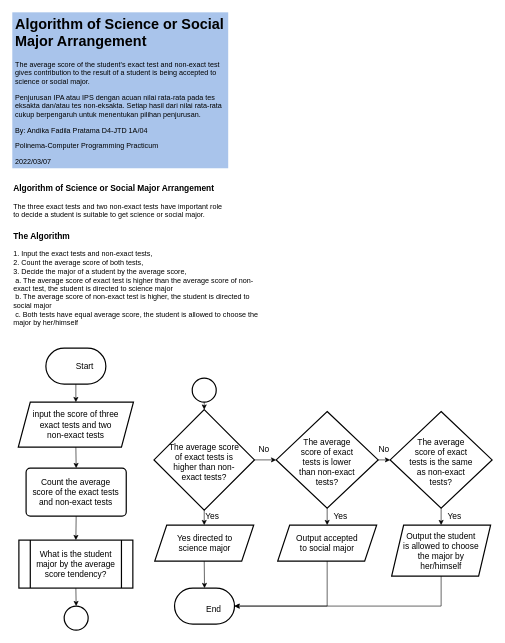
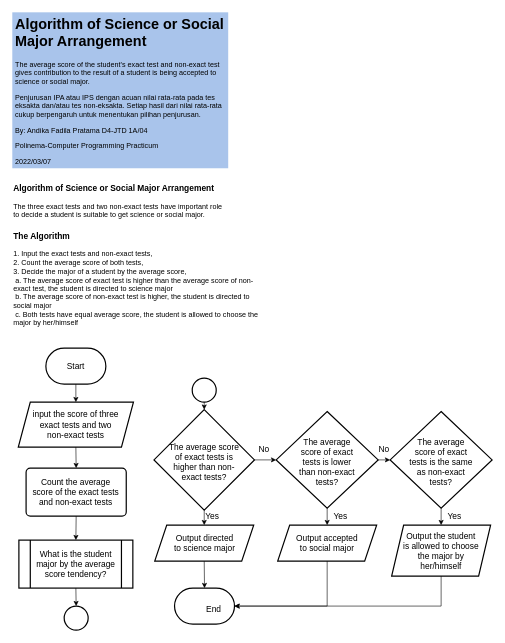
  <mxCell id="0" />
  <mxCell id="1" parent="0" />
  <mxCell id="2" value="" style="shape=parallelogram;perimeter=parallelogramPerimeter;whiteSpace=wrap;html=1;fixedSize=1;fontSize=14;strokeWidth=2;fillColor=none;" vertex="1" parent="1"><mxGeometry x="257.5" y="875" width="165" height="60" as="geometry" /></mxCell>
  <mxCell id="3" value="" style="shape=process;whiteSpace=wrap;html=1;backgroundOutline=1;fontSize=14;strokeWidth=2;fillColor=none;" vertex="1" parent="1"><mxGeometry x="31" y="900" width="190" height="80" as="geometry" /></mxCell>
  <mxCell id="4" value="" style="strokeWidth=2;html=1;shape=mxgraph.flowchart.decision;whiteSpace=wrap;fontSize=14;fillColor=none;" vertex="1" parent="1"><mxGeometry x="256.25" y="682.5" width="167.5" height="167.5" as="geometry" /></mxCell>
  <mxCell id="5" value="&lt;h1&gt;Algorithm of Science or Social Major Arrangement&lt;br&gt;&lt;/h1&gt;&lt;p&gt;The average score of the student's exact test and non-exact test gives contribution to the result of a student is being accepted to science or social major.&lt;br&gt;&lt;/p&gt;&lt;p&gt;Penjurusan IPA atau IPS dengan acuan nilai rata-rata pada tes eksakta dan/atau tes non-eksakta. Setiap hasil dari nilai rata-rata cukup berpengaruh untuk menentukan pilihan penjurusan.&lt;/p&gt;&lt;p&gt;By: Andika Fadila Pratama D4-JTD 1A/04&lt;/p&gt;&lt;p&gt;Polinema-Computer Programming Practicum&lt;/p&gt;&lt;p&gt;2022/03/07&lt;br&gt;&lt;/p&gt;" style="text;html=1;strokeColor=none;fillColor=#A9C4EB;spacing=5;spacingTop=-20;whiteSpace=wrap;overflow=hidden;rounded=0;" vertex="1" parent="1"><mxGeometry x="20" y="20" width="360" height="260" as="geometry" /></mxCell>
  <mxCell id="6" value="&lt;div align=&quot;left&quot;&gt;&lt;font size=&quot;1&quot;&gt;&lt;b style=&quot;font-size: 14px&quot;&gt;Algorithm of Science or Social Major Arrangement&lt;/b&gt;&lt;/font&gt;&lt;/div&gt;&lt;div align=&quot;left&quot;&gt;&lt;b&gt;&lt;br&gt;&lt;/b&gt;&lt;/div&gt;&lt;div align=&quot;left&quot;&gt;The three exact tests and two non-exact tests have important role to decide a student is suitable to get science or social major.&lt;br&gt;&lt;/div&gt;" style="text;html=1;strokeColor=none;fillColor=none;align=left;verticalAlign=middle;whiteSpace=wrap;rounded=0;" vertex="1" parent="1"><mxGeometry x="20" y="300" width="360" height="70" as="geometry" /></mxCell>
  <mxCell id="7" value="&lt;div style=&quot;font-size: 12px&quot; align=&quot;left&quot;&gt;&lt;font size=&quot;1&quot;&gt;&lt;b&gt;&lt;font style=&quot;font-size: 14px&quot;&gt;The Algorithm&lt;/font&gt;&lt;/b&gt;&lt;/font&gt;&lt;/div&gt;&lt;div style=&quot;font-size: 12px&quot; align=&quot;left&quot;&gt;&lt;font style=&quot;font-size: 12px&quot;&gt;&lt;br&gt;&lt;/font&gt;&lt;/div&gt;&lt;div style=&quot;font-size: 12px&quot; align=&quot;left&quot;&gt;&lt;font style=&quot;font-size: 12px&quot;&gt;1. Input the exact tests and non-exact tests,&lt;/font&gt;&lt;/div&gt;&lt;div style=&quot;font-size: 12px&quot; align=&quot;left&quot;&gt;&lt;font style=&quot;font-size: 12px&quot;&gt;2. Count the average score of both tests,&lt;/font&gt;&lt;/div&gt;&lt;div style=&quot;font-size: 12px&quot; align=&quot;left&quot;&gt;&lt;font style=&quot;font-size: 12px&quot;&gt;3. Decide the major of a student by the average score,&lt;/font&gt;&lt;/div&gt;&lt;div style=&quot;font-size: 12px&quot; align=&quot;left&quot;&gt;&lt;font style=&quot;font-size: 12px&quot;&gt;&lt;span style=&quot;white-space: pre&quot;&gt; &lt;/span&gt;a. The average score of exact test is higher than the average score of non-exact test, the student is directed to science major&lt;/font&gt;&lt;/div&gt;&lt;div style=&quot;font-size: 12px&quot; align=&quot;left&quot;&gt;&lt;font style=&quot;font-size: 12px&quot;&gt;&lt;span style=&quot;white-space: pre&quot;&gt; &lt;/span&gt;b. The average score of non-exact test is higher, the student is directed to social major&lt;/font&gt;&lt;/div&gt;&lt;div style=&quot;font-size: 12px&quot; align=&quot;left&quot;&gt;&lt;font style=&quot;font-size: 12px&quot;&gt;&lt;span style=&quot;white-space: pre&quot;&gt; &lt;/span&gt;c. Both tests have equal average score, the student is allowed to choose the major by her/himself&lt;br&gt;&lt;/font&gt;&lt;/div&gt;" style="text;html=1;strokeColor=none;fillColor=none;align=left;verticalAlign=middle;whiteSpace=wrap;rounded=0;fontSize=17;" vertex="1" parent="1"><mxGeometry x="20" y="380" width="430" height="170" as="geometry" /></mxCell>
  <mxCell id="8" value="" style="strokeWidth=2;html=1;shape=mxgraph.flowchart.terminator;whiteSpace=wrap;fontSize=14;fillColor=none;" vertex="1" parent="1"><mxGeometry x="76" y="580" width="100" height="60" as="geometry" /></mxCell>
- <mxCell id="9" value="Start" style="text;html=1;strokeColor=none;fillColor=none;align=center;verticalAlign=middle;whiteSpace=wrap;rounded=0;fontSize=14;" vertex="1" parent="1"><mxGeometry x="111" y="595" width="60" height="30" as="geometry" /></mxCell>
+ <mxCell id="9" value="Start" style="text;html=1;strokeColor=none;fillColor=none;align=center;verticalAlign=middle;whiteSpace=wrap;rounded=0;fontSize=14;" vertex="1" parent="1"><mxGeometry x="96" y="595" width="60" height="30" as="geometry" /></mxCell>
  <mxCell id="10" value="" style="shape=parallelogram;perimeter=parallelogramPerimeter;whiteSpace=wrap;html=1;fixedSize=1;fontSize=14;fillColor=none;strokeWidth=2;" vertex="1" parent="1"><mxGeometry x="30" y="670" width="192" height="75" as="geometry" /></mxCell>
  <mxCell id="11" value="" style="endArrow=classic;html=1;rounded=0;fontSize=14;exitX=0.5;exitY=1;exitDx=0;exitDy=0;exitPerimeter=0;entryX=0.5;entryY=0;entryDx=0;entryDy=0;" edge="1" parent="1" source="8" target="10"><mxGeometry width="50" height="50" relative="1" as="geometry"><mxPoint x="91" y="570" as="sourcePoint" /><mxPoint x="141" y="520" as="targetPoint" /></mxGeometry></mxCell>
  <mxCell id="12" value="input the score of three exact tests and two non-exact tests" style="text;html=1;strokeColor=none;fillColor=none;align=center;verticalAlign=middle;whiteSpace=wrap;rounded=0;fontSize=14;" vertex="1" parent="1"><mxGeometry x="51" y="682.5" width="150" height="50" as="geometry" /></mxCell>
  <mxCell id="13" value="" style="endArrow=classic;html=1;rounded=0;fontSize=14;exitX=0.5;exitY=1;exitDx=0;exitDy=0;entryX=0.5;entryY=0;entryDx=0;entryDy=0;" edge="1" parent="1" source="10" target="14"><mxGeometry width="50" height="50" relative="1" as="geometry"><mxPoint x="91" y="630" as="sourcePoint" /><mxPoint x="231" y="770" as="targetPoint" /></mxGeometry></mxCell>
  <mxCell id="14" value="" style="rounded=1;whiteSpace=wrap;html=1;absoluteArcSize=1;arcSize=14;strokeWidth=2;fontSize=14;fillColor=none;" vertex="1" parent="1"><mxGeometry x="43" y="780" width="167" height="80" as="geometry" /></mxCell>
  <mxCell id="15" value="What is the student major by the average score tendency?" style="text;html=1;strokeColor=none;fillColor=none;align=center;verticalAlign=middle;whiteSpace=wrap;rounded=0;fontSize=14;" vertex="1" parent="1"><mxGeometry x="51" y="915" width="150" height="50" as="geometry" /></mxCell>
  <mxCell id="16" value="Count the average score of the exact tests and non-exact tests" style="text;html=1;strokeColor=none;fillColor=none;align=center;verticalAlign=middle;whiteSpace=wrap;rounded=0;fontSize=14;" vertex="1" parent="1"><mxGeometry x="51" y="805" width="150" height="30" as="geometry" /></mxCell>
  <mxCell id="17" value="" style="endArrow=classic;html=1;rounded=0;fontSize=14;exitX=0.5;exitY=1;exitDx=0;exitDy=0;entryX=0.5;entryY=0;entryDx=0;entryDy=0;" edge="1" parent="1" source="14" target="3"><mxGeometry width="50" height="50" relative="1" as="geometry"><mxPoint x="91" y="880" as="sourcePoint" /><mxPoint x="151" y="880" as="targetPoint" /></mxGeometry></mxCell>
  <mxCell id="18" value="The average score of exact tests is higher than non-exact tests?" style="text;html=1;strokeColor=none;fillColor=none;align=center;verticalAlign=middle;whiteSpace=wrap;rounded=0;fontSize=14;" vertex="1" parent="1"><mxGeometry x="280" y="745" width="120" height="50" as="geometry" /></mxCell>
  <mxCell id="19" value="" style="endArrow=classic;html=1;rounded=0;fontSize=14;exitX=0.5;exitY=1;exitDx=0;exitDy=0;exitPerimeter=0;entryX=0.5;entryY=0;entryDx=0;entryDy=0;" edge="1" parent="1" source="4" target="2"><mxGeometry width="50" height="50" relative="1" as="geometry"><mxPoint x="305" y="760" as="sourcePoint" /><mxPoint x="340.5" y="870" as="targetPoint" /></mxGeometry></mxCell>
- <mxCell id="20" value="Yes directed to science major" style="text;html=1;strokeColor=none;fillColor=none;align=center;verticalAlign=middle;whiteSpace=wrap;rounded=0;fontSize=14;" vertex="1" parent="1"><mxGeometry x="285.5" y="890" width="110" height="30" as="geometry" /></mxCell>
+ <mxCell id="20" value="Output directed to science major" style="text;html=1;strokeColor=none;fillColor=none;align=center;verticalAlign=middle;whiteSpace=wrap;rounded=0;fontSize=14;" vertex="1" parent="1"><mxGeometry x="285.5" y="890" width="110" height="30" as="geometry" /></mxCell>
  <mxCell id="21" value="Yes" style="text;html=1;strokeColor=none;fillColor=none;align=center;verticalAlign=middle;whiteSpace=wrap;rounded=0;fontSize=14;" vertex="1" parent="1"><mxGeometry x="335.5" y="845" width="35" height="30" as="geometry" /></mxCell>
  <mxCell id="22" value="" style="ellipse;whiteSpace=wrap;html=1;aspect=fixed;fontSize=14;strokeWidth=2;fillColor=none;" vertex="1" parent="1"><mxGeometry x="106.5" y="1010" width="40" height="40" as="geometry" /></mxCell>
  <mxCell id="23" value="" style="endArrow=classic;html=1;rounded=0;fontSize=14;exitX=0.5;exitY=1;exitDx=0;exitDy=0;entryX=0.5;entryY=0;entryDx=0;entryDy=0;" edge="1" parent="1" source="3" target="22"><mxGeometry width="50" height="50" relative="1" as="geometry"><mxPoint x="270" y="880" as="sourcePoint" /><mxPoint x="320" y="830" as="targetPoint" /></mxGeometry></mxCell>
  <mxCell id="24" value="" style="ellipse;whiteSpace=wrap;html=1;aspect=fixed;fontSize=14;strokeWidth=2;fillColor=none;" vertex="1" parent="1"><mxGeometry x="320" y="630" width="40" height="40" as="geometry" /></mxCell>
  <mxCell id="25" value="" style="endArrow=classic;html=1;rounded=0;fontSize=14;exitX=0.5;exitY=1;exitDx=0;exitDy=0;entryX=0.5;entryY=0;entryDx=0;entryDy=0;entryPerimeter=0;" edge="1" parent="1" source="24" target="4"><mxGeometry width="50" height="50" relative="1" as="geometry"><mxPoint x="270" y="810" as="sourcePoint" /><mxPoint x="290" y="690" as="targetPoint" /></mxGeometry></mxCell>
  <mxCell id="26" value="" style="strokeWidth=2;html=1;shape=mxgraph.flowchart.terminator;whiteSpace=wrap;fontSize=14;fillColor=none;" vertex="1" parent="1"><mxGeometry x="290.5" y="980" width="100" height="60" as="geometry" /></mxCell>
  <mxCell id="27" value="End" style="text;html=1;strokeColor=none;fillColor=none;align=center;verticalAlign=middle;whiteSpace=wrap;rounded=0;fontSize=14;" vertex="1" parent="1"><mxGeometry x="325.5" y="1000" width="60" height="30" as="geometry" /></mxCell>
  <mxCell id="28" value="" style="endArrow=classic;html=1;rounded=0;fontSize=14;exitX=0.5;exitY=1;exitDx=0;exitDy=0;entryX=0.5;entryY=0;entryDx=0;entryDy=0;entryPerimeter=0;startArrow=none;" edge="1" parent="1" source="2" target="26"><mxGeometry width="50" height="50" relative="1" as="geometry"><mxPoint x="340.5" y="940" as="sourcePoint" /><mxPoint x="320" y="800" as="targetPoint" /></mxGeometry></mxCell>
  <mxCell id="29" value="" style="endArrow=classic;html=1;rounded=0;fontSize=14;exitX=1;exitY=0.5;exitDx=0;exitDy=0;exitPerimeter=0;entryX=0;entryY=0.5;entryDx=0;entryDy=0;entryPerimeter=0;" edge="1" parent="1" source="4" target="30"><mxGeometry width="50" height="50" relative="1" as="geometry"><mxPoint x="560" y="850" as="sourcePoint" /><mxPoint x="420" y="680" as="targetPoint" /></mxGeometry></mxCell>
  <mxCell id="30" value="" style="strokeWidth=2;html=1;shape=mxgraph.flowchart.decision;whiteSpace=wrap;fontSize=14;fillColor=none;" vertex="1" parent="1"><mxGeometry x="460" y="685.63" width="170" height="161.25" as="geometry" /></mxCell>
  <mxCell id="31" value="The average score of exact tests is lower than non-exact tests?" style="text;html=1;strokeColor=none;fillColor=none;align=center;verticalAlign=middle;whiteSpace=wrap;rounded=0;fontSize=14;" vertex="1" parent="1"><mxGeometry x="490" y="727.5" width="110" height="85" as="geometry" /></mxCell>
  <mxCell id="32" value="" style="shape=parallelogram;perimeter=parallelogramPerimeter;whiteSpace=wrap;html=1;fixedSize=1;fontSize=14;strokeWidth=2;fillColor=none;" vertex="1" parent="1"><mxGeometry x="462.5" y="875" width="165" height="60" as="geometry" /></mxCell>
  <mxCell id="33" value="Output accepted to social major" style="text;html=1;strokeColor=none;fillColor=none;align=center;verticalAlign=middle;whiteSpace=wrap;rounded=0;fontSize=14;" vertex="1" parent="1"><mxGeometry x="490" y="890" width="110" height="30" as="geometry" /></mxCell>
  <mxCell id="34" value="" style="endArrow=classic;html=1;rounded=0;fontSize=14;exitX=0.5;exitY=1;exitDx=0;exitDy=0;entryX=1;entryY=0.5;entryDx=0;entryDy=0;entryPerimeter=0;" edge="1" parent="1" source="32" target="26"><mxGeometry width="50" height="50" relative="1" as="geometry"><mxPoint x="370" y="880" as="sourcePoint" /><mxPoint x="420" y="830" as="targetPoint" /><Array as="points"><mxPoint x="545" y="1010" /></Array></mxGeometry></mxCell>
  <mxCell id="35" value="" style="strokeWidth=2;html=1;shape=mxgraph.flowchart.decision;whiteSpace=wrap;fontSize=14;fillColor=none;" vertex="1" parent="1"><mxGeometry x="650" y="685.62" width="170" height="161.25" as="geometry" /></mxCell>
  <mxCell id="36" value="The average score of exact tests is the same as non-exact tests?" style="text;html=1;strokeColor=none;fillColor=none;align=center;verticalAlign=middle;whiteSpace=wrap;rounded=0;fontSize=14;" vertex="1" parent="1"><mxGeometry x="680" y="727.5" width="110" height="85" as="geometry" /></mxCell>
  <mxCell id="37" value="" style="endArrow=classic;html=1;rounded=0;fontSize=14;exitX=1;exitY=0.5;exitDx=0;exitDy=0;exitPerimeter=0;entryX=0;entryY=0.5;entryDx=0;entryDy=0;entryPerimeter=0;" edge="1" parent="1" source="30" target="35"><mxGeometry width="50" height="50" relative="1" as="geometry"><mxPoint x="560" y="880" as="sourcePoint" /><mxPoint x="610" y="830" as="targetPoint" /></mxGeometry></mxCell>
  <mxCell id="38" value="No" style="text;html=1;strokeColor=none;fillColor=none;align=center;verticalAlign=middle;whiteSpace=wrap;rounded=0;fontSize=14;" vertex="1" parent="1"><mxGeometry x="610" y="732.5" width="60" height="30" as="geometry" /></mxCell>
  <mxCell id="39" value="No" style="text;html=1;strokeColor=none;fillColor=none;align=center;verticalAlign=middle;whiteSpace=wrap;rounded=0;fontSize=14;" vertex="1" parent="1"><mxGeometry x="410" y="732.5" width="60" height="30" as="geometry" /></mxCell>
  <mxCell id="40" value="" style="endArrow=classic;html=1;rounded=0;fontSize=14;exitX=0.5;exitY=1;exitDx=0;exitDy=0;exitPerimeter=0;entryX=0.5;entryY=0;entryDx=0;entryDy=0;" edge="1" parent="1" source="30" target="32"><mxGeometry width="50" height="50" relative="1" as="geometry"><mxPoint x="560" y="880" as="sourcePoint" /><mxPoint x="610" y="830" as="targetPoint" /></mxGeometry></mxCell>
  <mxCell id="41" value="" style="shape=parallelogram;perimeter=parallelogramPerimeter;whiteSpace=wrap;html=1;fixedSize=1;fontSize=14;strokeWidth=2;fillColor=none;" vertex="1" parent="1"><mxGeometry x="652.5" y="875" width="165" height="85" as="geometry" /></mxCell>
  <mxCell id="42" value="Output the student is allowed to choose the major by her/himself" style="text;html=1;strokeColor=none;fillColor=none;align=center;verticalAlign=middle;whiteSpace=wrap;rounded=0;fontSize=14;" vertex="1" parent="1"><mxGeometry x="670" y="882.5" width="130" height="70" as="geometry" /></mxCell>
  <mxCell id="43" value="" style="endArrow=classic;html=1;rounded=0;fontSize=14;exitX=0.5;exitY=1;exitDx=0;exitDy=0;exitPerimeter=0;entryX=0.5;entryY=0;entryDx=0;entryDy=0;" edge="1" parent="1" source="35" target="41"><mxGeometry width="50" height="50" relative="1" as="geometry"><mxPoint x="560" y="910" as="sourcePoint" /><mxPoint x="610" y="860" as="targetPoint" /></mxGeometry></mxCell>
  <mxCell id="44" value="Yes" style="text;html=1;strokeColor=none;fillColor=none;align=center;verticalAlign=middle;whiteSpace=wrap;rounded=0;fontSize=14;" vertex="1" parent="1"><mxGeometry x="550" y="845" width="35" height="30" as="geometry" /></mxCell>
  <mxCell id="45" value="Yes" style="text;html=1;strokeColor=none;fillColor=none;align=center;verticalAlign=middle;whiteSpace=wrap;rounded=0;fontSize=14;" vertex="1" parent="1"><mxGeometry x="740" y="845" width="35" height="30" as="geometry" /></mxCell>
  <mxCell id="46" value="" style="endArrow=classic;html=1;rounded=0;fontSize=14;exitX=0.5;exitY=1;exitDx=0;exitDy=0;entryX=1;entryY=0.5;entryDx=0;entryDy=0;entryPerimeter=0;" edge="1" parent="1" source="41" target="26"><mxGeometry width="50" height="50" relative="1" as="geometry"><mxPoint x="560" y="910" as="sourcePoint" /><mxPoint x="610" y="860" as="targetPoint" /><Array as="points"><mxPoint x="735" y="1010" /></Array></mxGeometry></mxCell>
